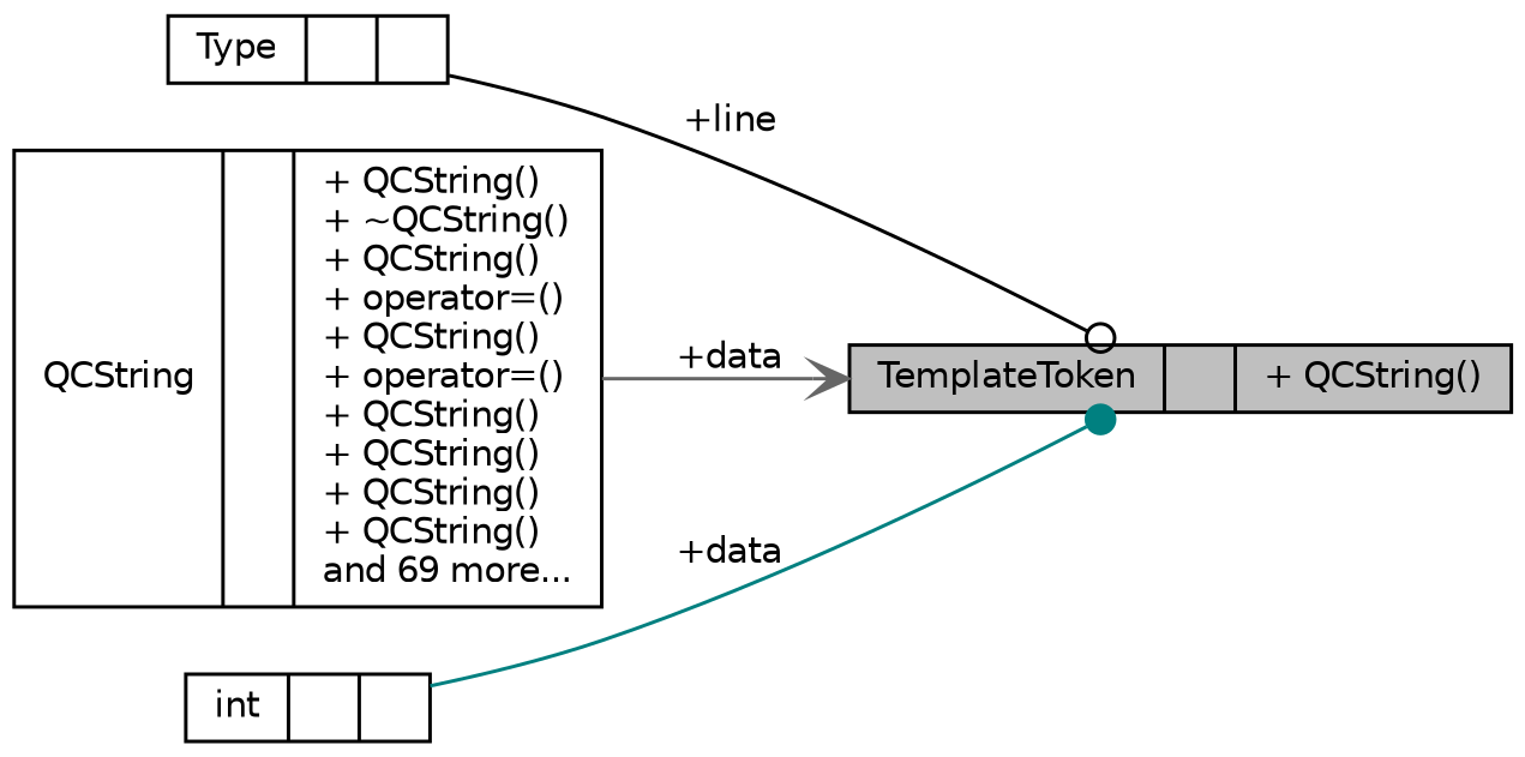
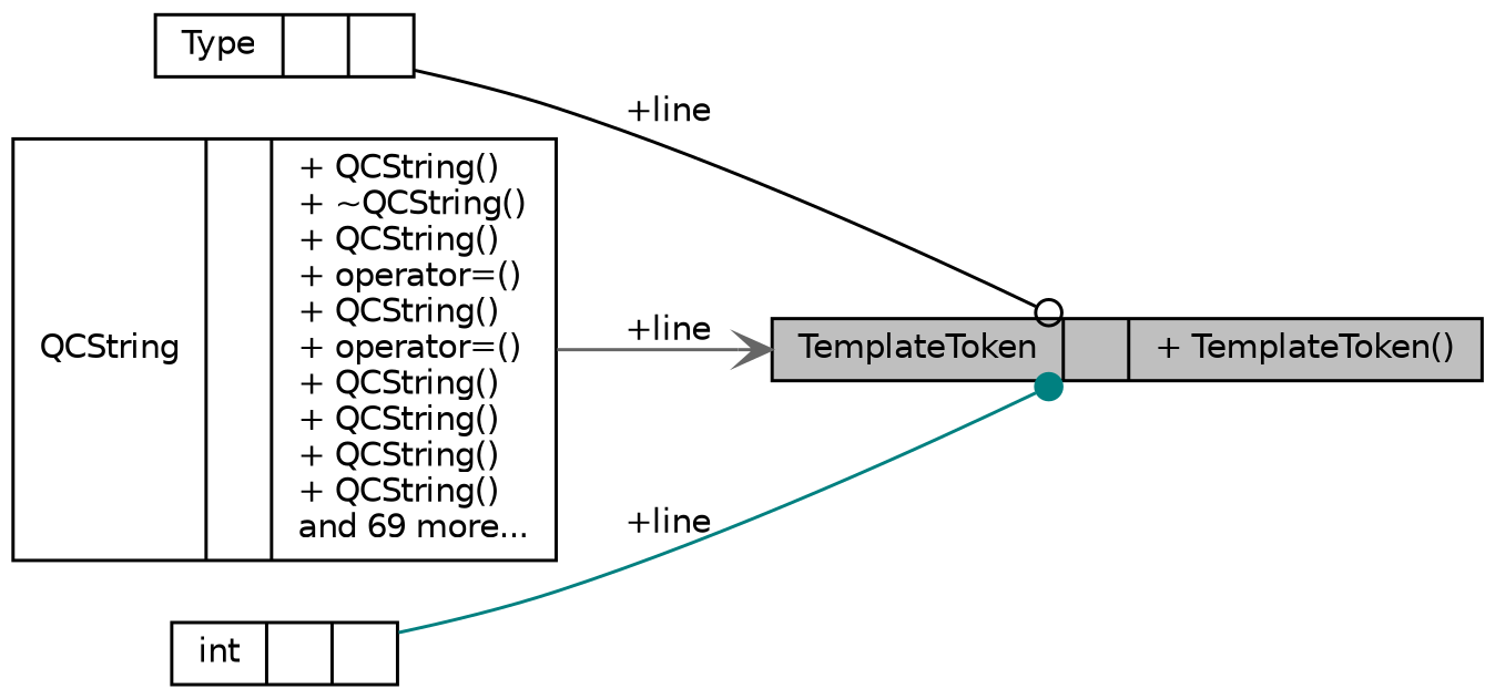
  digraph {
    rankdir=LR
    node [color=black fillcolor=white fontname=Helvetica fontsize=10 shape=record style=filled]
    edge [fontname=Helvetica fontsize=10 labelfontname=Helvetica labelfontsize=10 style=solid]
-   n1 [fillcolor=grey75 fontcolor=black height=0.2 label="{TemplateToken\n||+ QCString()\l}" width=0.4]
+   n1 [fillcolor=grey75 fontcolor=black height=0.2 label="{TemplateToken\n||+ TemplateToken()\l}" width=0.4]
    n2 [height=0.2 label="{Type\n||}" width=0.4]
    n3 [height=0.2 label="{QCString\n||+ QCString()\l+ ~QCString()\l+ QCString()\l+ operator=()\l+ QCString()\l+ operator=()\l+ QCString()\l+ QCString()\l+ QCString()\l+ QCString()\land 69 more...\l}" width=0.4]
    n4 [height=0.2 label="{int\n||}" width=0.4]
    n2 -> n1 [arrowhead=odot color=black label=" +line"]
-   n3 -> n1 [arrowhead=vee color=gray40 label=" +data"]
-   n4 -> n1 [arrowhead=dot color=teal label=" +data"]
+   n3 -> n1 [arrowhead=vee color=gray40 label=" +line"]
+   n4 -> n1 [arrowhead=dot color=teal label=" +line"]
  }
